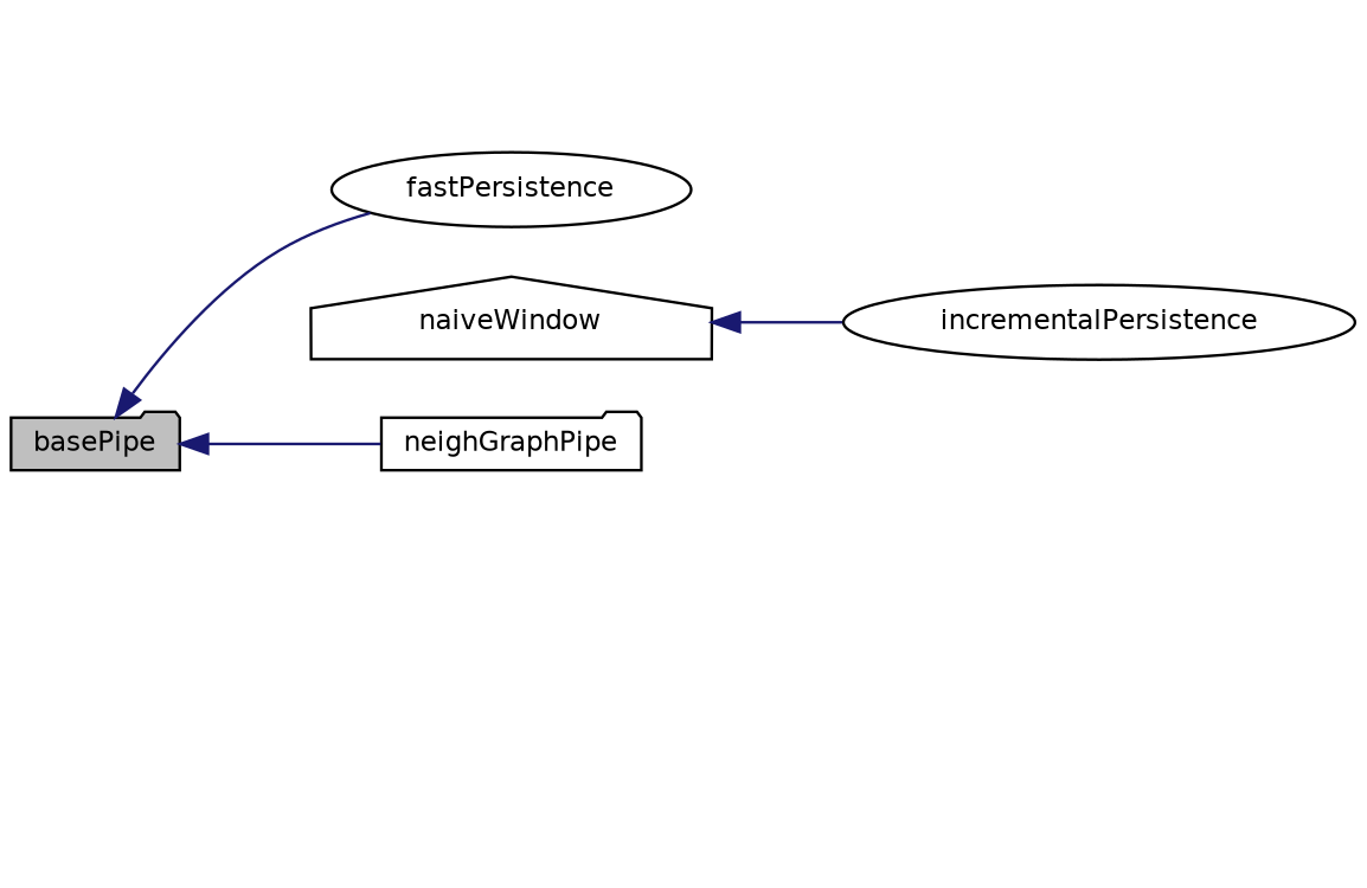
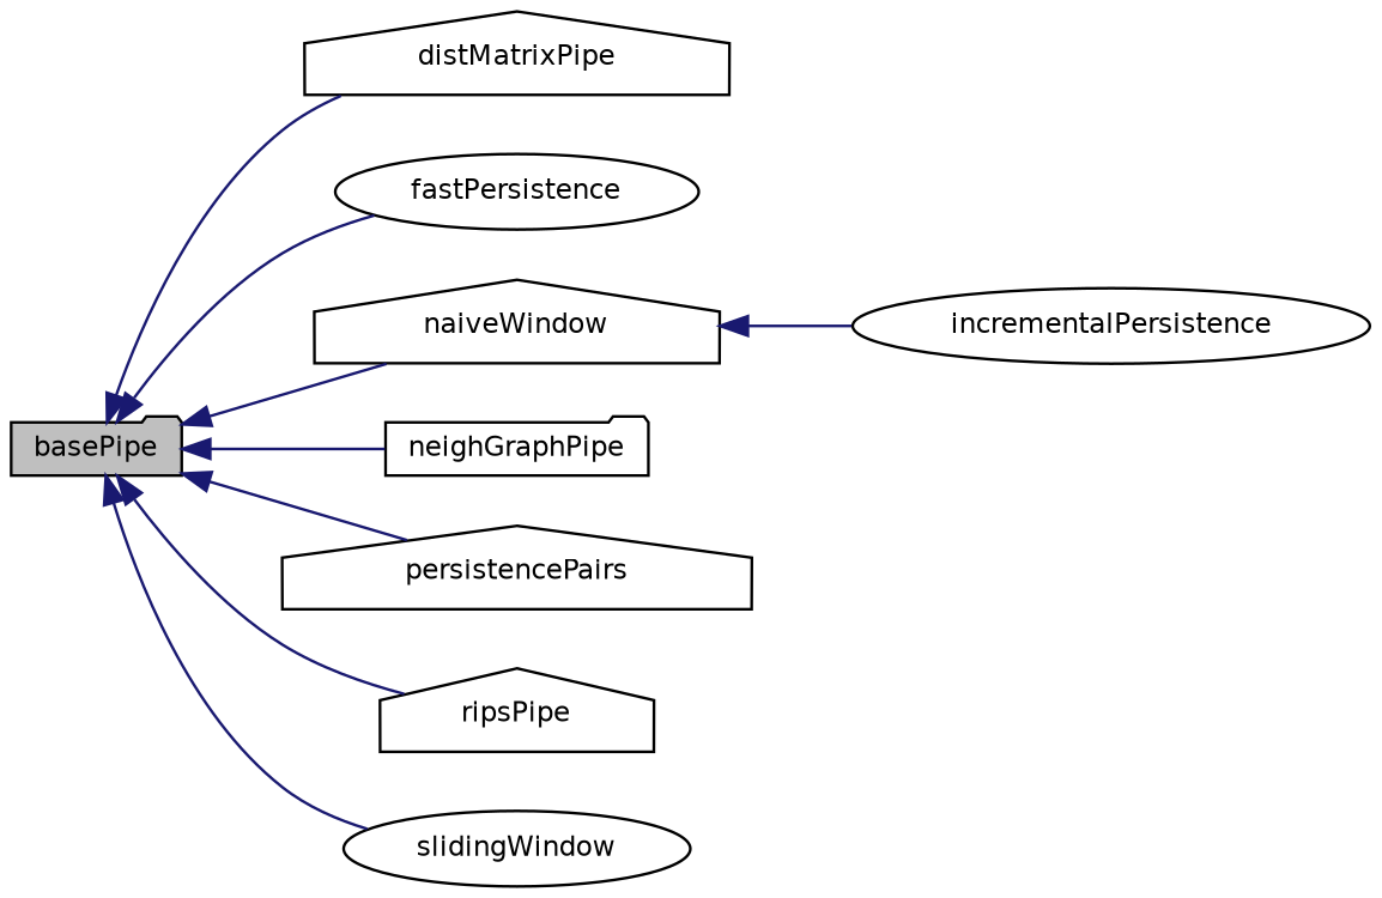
  digraph {
    rankdir=LR
    node [color=black fillcolor=white fontname=Helvetica fontsize=10 shape=house style=filled]
    edge [color=midnightblue dir=back fontname=Helvetica fontsize=10 labelfontname=Helvetica labelfontsize=10 style=solid]
    n1 [fillcolor=grey75 fontcolor=black height=0.2 label=basePipe shape=folder width=0.4]
+   n2 [height=0.2 label=distMatrixPipe width=0.4]
    n3 [height=0.2 label=fastPersistence shape=ellipse width=0.4]
    n4 [height=0.2 label=naiveWindow width=0.4]
    n5 [height=0.2 label=neighGraphPipe shape=folder width=0.4]
+   n6 [height=0.2 label=persistencePairs width=0.4]
+   n7 [height=0.2 label=ripsPipe width=0.4]
+   n8 [height=0.2 label=slidingWindow shape=ellipse width=0.4]
    n9 [height=0.2 label=incrementalPersistence shape=ellipse width=0.4]
+   n1 -> n2
    n1 -> n3
+   n1 -> n4
    n1 -> n5
+   n1 -> n6
+   n1 -> n7
+   n1 -> n8
    n4 -> n9
  }
